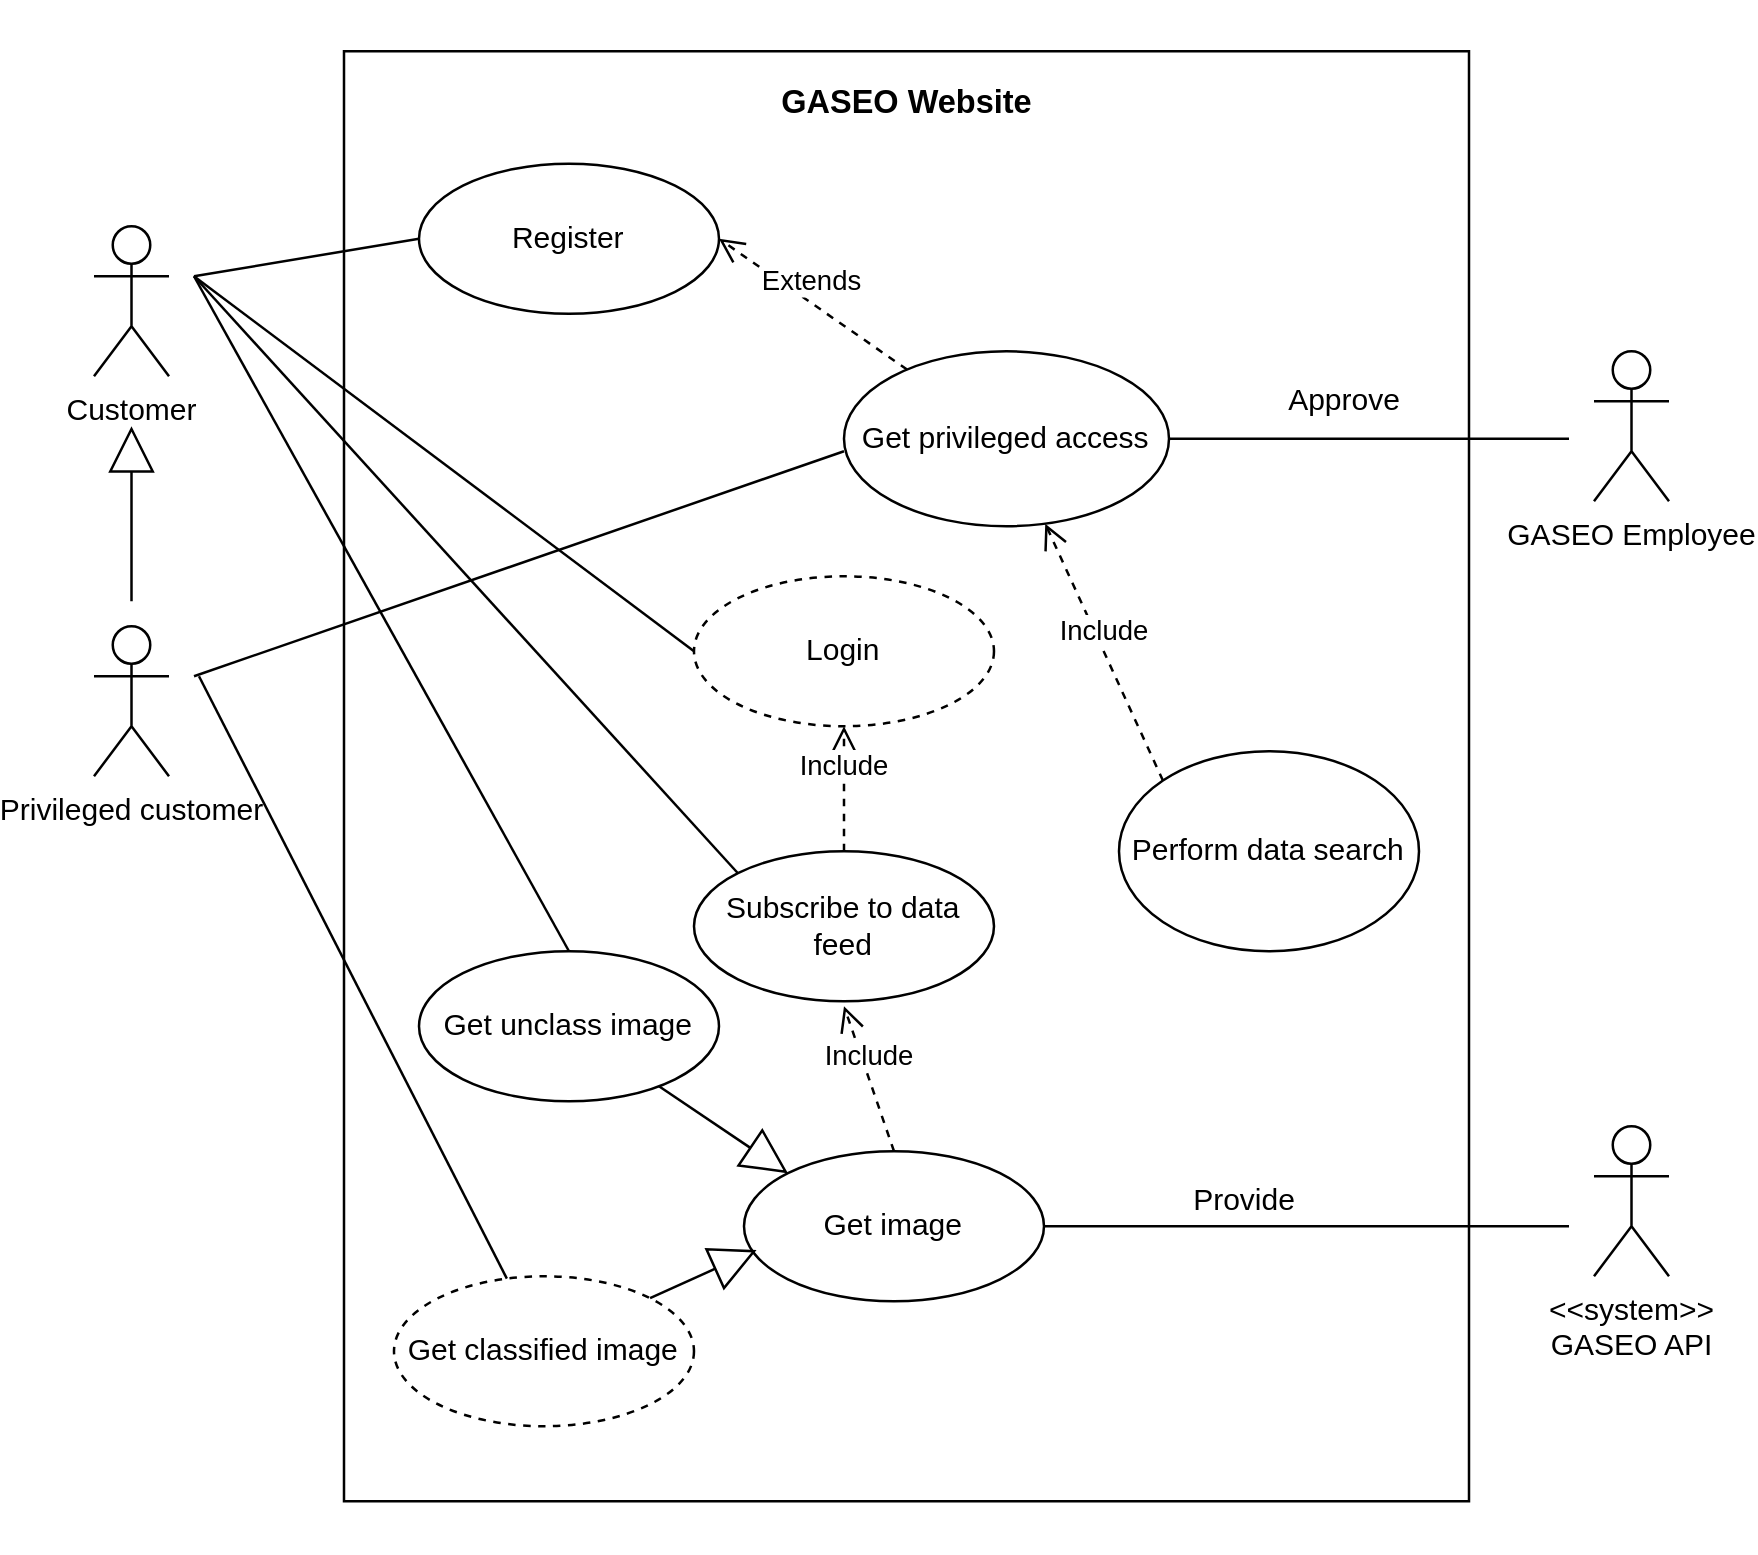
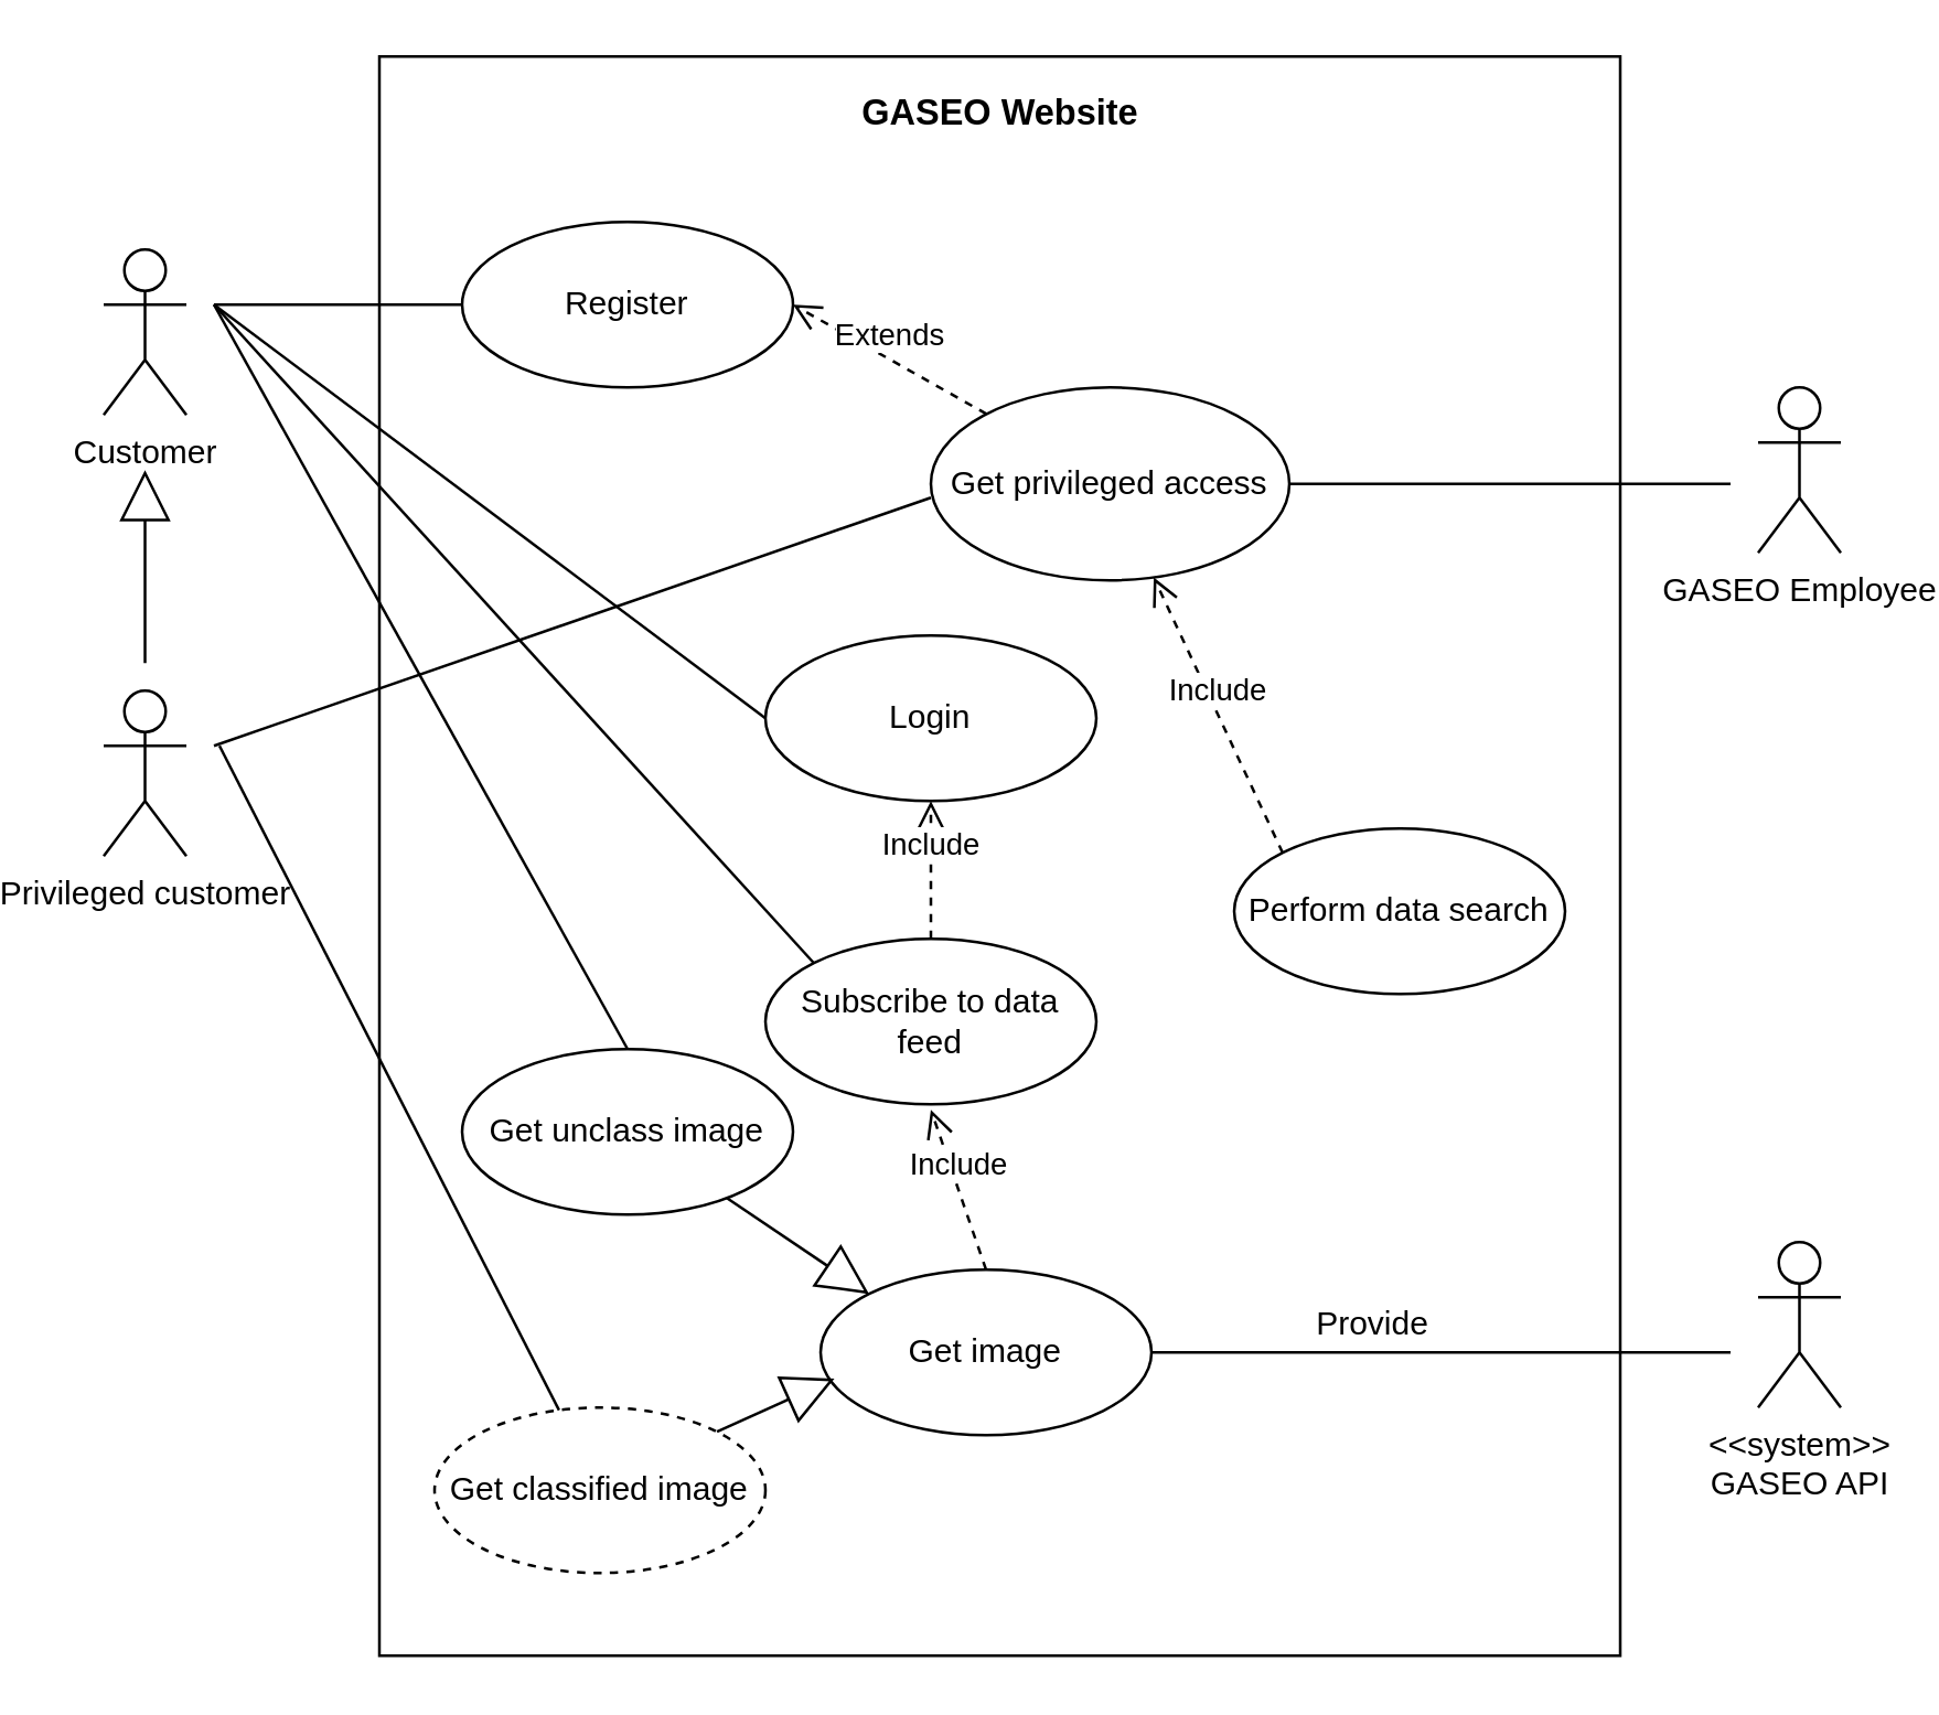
  <mxCell id="0" />
  <mxCell id="1" parent="0" />
  <mxCell id="2" value="" style="html=1;" parent="1" vertex="1"><mxGeometry x="120" y="20" width="450" height="580" as="geometry" /></mxCell>
  <mxCell id="3" value="&lt;b&gt;&lt;font style=&quot;font-size: 13px&quot;&gt;GASEO Website&lt;/font&gt;&lt;/b&gt;" style="text;html=1;align=center;verticalAlign=middle;resizable=0;points=[];autosize=1;" parent="1" vertex="1"><mxGeometry x="285" y="30" width="120" height="20" as="geometry" /></mxCell>
  <mxCell id="4" value="Customer" style="shape=umlActor;verticalLabelPosition=bottom;verticalAlign=top;html=1;" parent="1" vertex="1"><mxGeometry x="20" y="90" width="30" height="60" as="geometry" /></mxCell>
- <mxCell id="5" value="Register" style="ellipse;whiteSpace=wrap;html=1;" parent="1" vertex="1"><mxGeometry x="150" y="65" width="120" height="60" as="geometry" /></mxCell>
- <mxCell id="6" value="Login" style="ellipse;whiteSpace=wrap;html=1;dashed=1;" parent="1" vertex="1"><mxGeometry x="260" y="230" width="120" height="60" as="geometry" /></mxCell>
+ <mxCell id="5" value="Register" style="ellipse;whiteSpace=wrap;html=1;" parent="1" vertex="1"><mxGeometry x="150" y="80" width="120" height="60" as="geometry" /></mxCell>
+ <mxCell id="6" value="Login" style="ellipse;whiteSpace=wrap;html=1;" parent="1" vertex="1"><mxGeometry x="260" y="230" width="120" height="60" as="geometry" /></mxCell>
  <mxCell id="7" value="" style="endArrow=none;html=1;rounded=0;entryX=0;entryY=0.5;entryDx=0;entryDy=0;" parent="1" target="5" edge="1"><mxGeometry relative="1" as="geometry"><mxPoint x="60" y="110" as="sourcePoint" /><mxPoint x="220" y="119.5" as="targetPoint" /></mxGeometry></mxCell>
  <mxCell id="8" value="" style="endArrow=none;html=1;rounded=0;entryX=0;entryY=0.5;entryDx=0;entryDy=0;" parent="1" target="6" edge="1"><mxGeometry relative="1" as="geometry"><mxPoint x="60" y="110" as="sourcePoint" /><mxPoint x="440" y="260" as="targetPoint" /></mxGeometry></mxCell>
  <mxCell id="9" value="Privileged customer" style="shape=umlActor;verticalLabelPosition=bottom;verticalAlign=top;html=1;" parent="1" vertex="1"><mxGeometry x="20" y="250" width="30" height="60" as="geometry" /></mxCell>
  <mxCell id="10" value="Get privileged access" style="ellipse;whiteSpace=wrap;html=1;" vertex="1" parent="1"><mxGeometry x="320" y="140" width="130" height="70" as="geometry" /></mxCell>
  <mxCell id="11" value="Extends" style="html=1;verticalAlign=bottom;endArrow=open;dashed=1;endSize=8;entryX=1;entryY=0.5;entryDx=0;entryDy=0;" edge="1" parent="1" source="10" target="5"><mxGeometry relative="1" as="geometry"><mxPoint x="370" y="109.5" as="sourcePoint" /><mxPoint x="290" y="109.5" as="targetPoint" /></mxGeometry></mxCell>
  <mxCell id="12" value="" style="endArrow=block;endSize=16;endFill=0;html=1;" edge="1" parent="1"><mxGeometry width="160" relative="1" as="geometry"><mxPoint x="35" y="240" as="sourcePoint" /><mxPoint x="35" y="170" as="targetPoint" /></mxGeometry></mxCell>
  <mxCell id="13" value="" style="endArrow=none;html=1;" edge="1" parent="1"><mxGeometry width="50" height="50" relative="1" as="geometry"><mxPoint x="60" y="270" as="sourcePoint" /><mxPoint x="320" y="180" as="targetPoint" /></mxGeometry></mxCell>
  <mxCell id="14" value="GASEO Employee" style="shape=umlActor;verticalLabelPosition=bottom;verticalAlign=top;html=1;" vertex="1" parent="1"><mxGeometry x="620" y="140" width="30" height="60" as="geometry" /></mxCell>
  <mxCell id="15" value="" style="endArrow=none;html=1;entryX=1;entryY=0.5;entryDx=0;entryDy=0;" edge="1" parent="1" target="10"><mxGeometry width="50" height="50" relative="1" as="geometry"><mxPoint x="610" y="175" as="sourcePoint" /><mxPoint x="390" y="260" as="targetPoint" /></mxGeometry></mxCell>
- <mxCell id="16" value="Approve" style="text;html=1;align=center;verticalAlign=middle;resizable=0;points=[];autosize=1;" vertex="1" parent="1"><mxGeometry x="490" y="150" width="60" height="20" as="geometry" /></mxCell>
- <mxCell id="17" value="Perform data search" style="ellipse;whiteSpace=wrap;html=1;" vertex="1" parent="1"><mxGeometry x="430" y="300" width="120" height="80" as="geometry" /></mxCell>
+ <mxCell id="17" value="Perform data search" style="ellipse;whiteSpace=wrap;html=1;" vertex="1" parent="1"><mxGeometry x="430" y="300" width="120" height="60" as="geometry" /></mxCell>
  <mxCell id="18" value="Include" style="html=1;verticalAlign=bottom;endArrow=open;dashed=1;endSize=8;exitX=0;exitY=0;exitDx=0;exitDy=0;" edge="1" parent="1" source="17" target="10"><mxGeometry relative="1" as="geometry"><mxPoint x="404.995" y="319.659" as="sourcePoint" /><mxPoint x="334.83" y="280" as="targetPoint" /></mxGeometry></mxCell>
  <mxCell id="19" value="Subscribe to data feed" style="ellipse;whiteSpace=wrap;html=1;" vertex="1" parent="1"><mxGeometry x="260" y="340" width="120" height="60" as="geometry" /></mxCell>
  <mxCell id="20" value="Include" style="html=1;verticalAlign=bottom;endArrow=open;dashed=1;endSize=8;entryX=0.5;entryY=1;entryDx=0;entryDy=0;exitX=0.5;exitY=0;exitDx=0;exitDy=0;" edge="1" parent="1" source="19" target="6"><mxGeometry relative="1" as="geometry"><mxPoint x="352.744" y="323.787" as="sourcePoint" /><mxPoint x="270" y="300" as="targetPoint" /></mxGeometry></mxCell>
  <mxCell id="21" value="" style="endArrow=none;html=1;rounded=0;entryX=0;entryY=0;entryDx=0;entryDy=0;" edge="1" parent="1" target="19"><mxGeometry relative="1" as="geometry"><mxPoint x="60" y="110" as="sourcePoint" /><mxPoint x="210" y="275" as="targetPoint" /></mxGeometry></mxCell>
  <mxCell id="22" value="Get image" style="ellipse;whiteSpace=wrap;html=1;" vertex="1" parent="1"><mxGeometry x="280" y="460" width="120" height="60" as="geometry" /></mxCell>
  <mxCell id="23" value="&amp;lt;&amp;lt;system&amp;gt;&amp;gt;&lt;br&gt;GASEO API" style="shape=umlActor;verticalLabelPosition=bottom;verticalAlign=top;html=1;" vertex="1" parent="1"><mxGeometry x="620" y="450" width="30" height="60" as="geometry" /></mxCell>
  <mxCell id="24" value="Include" style="html=1;verticalAlign=bottom;endArrow=open;dashed=1;endSize=8;exitX=0.5;exitY=0;exitDx=0;exitDy=0;" edge="1" parent="1" source="22"><mxGeometry relative="1" as="geometry"><mxPoint x="319" y="450" as="sourcePoint" /><mxPoint x="320" y="402" as="targetPoint" /></mxGeometry></mxCell>
  <mxCell id="25" value="" style="endArrow=none;html=1;entryX=1;entryY=0.5;entryDx=0;entryDy=0;" edge="1" parent="1" target="22"><mxGeometry width="50" height="50" relative="1" as="geometry"><mxPoint x="610" y="490" as="sourcePoint" /><mxPoint x="440" y="495" as="targetPoint" /></mxGeometry></mxCell>
  <mxCell id="26" value="Provide" style="text;html=1;align=center;verticalAlign=middle;resizable=0;points=[];autosize=1;" vertex="1" parent="1"><mxGeometry x="450" y="470" width="60" height="20" as="geometry" /></mxCell>
  <mxCell id="27" value="Get classified image" style="ellipse;whiteSpace=wrap;html=1;dashed=1;" vertex="1" parent="1"><mxGeometry x="140" y="510" width="120" height="60" as="geometry" /></mxCell>
  <mxCell id="28" value="Get unclass image" style="ellipse;whiteSpace=wrap;html=1;" vertex="1" parent="1"><mxGeometry x="150" y="380" width="120" height="60" as="geometry" /></mxCell>
  <mxCell id="29" value="" style="endArrow=block;endSize=16;endFill=0;html=1;entryX=0;entryY=0;entryDx=0;entryDy=0;" edge="1" parent="1" source="28" target="22"><mxGeometry width="160" relative="1" as="geometry"><mxPoint x="270" y="530" as="sourcePoint" /><mxPoint x="270" y="460" as="targetPoint" /></mxGeometry></mxCell>
  <mxCell id="30" value="" style="endArrow=block;endSize=16;endFill=0;html=1;entryX=0;entryY=0;entryDx=0;entryDy=0;exitX=1;exitY=0;exitDx=0;exitDy=0;" edge="1" parent="1" source="27"><mxGeometry width="160" relative="1" as="geometry"><mxPoint x="242.617" y="480.477" as="sourcePoint" /><mxPoint x="285.004" y="499.527" as="targetPoint" /></mxGeometry></mxCell>
  <mxCell id="31" value="" style="endArrow=none;html=1;rounded=0;entryX=0.5;entryY=0;entryDx=0;entryDy=0;" edge="1" parent="1" target="28"><mxGeometry relative="1" as="geometry"><mxPoint x="60" y="110" as="sourcePoint" /><mxPoint x="287.574" y="358.787" as="targetPoint" /></mxGeometry></mxCell>
  <mxCell id="32" value="" style="endArrow=none;html=1;rounded=0;" edge="1" parent="1" target="27"><mxGeometry relative="1" as="geometry"><mxPoint x="62" y="270" as="sourcePoint" /><mxPoint x="280.004" y="519.997" as="targetPoint" /></mxGeometry></mxCell>
